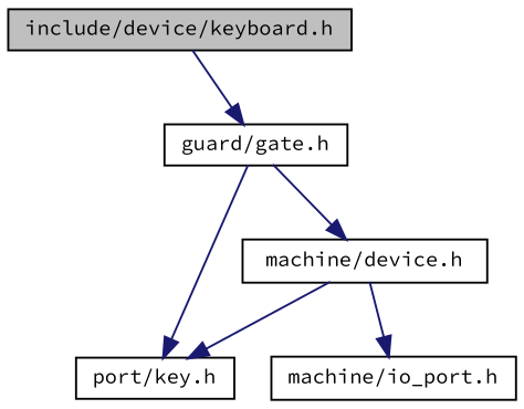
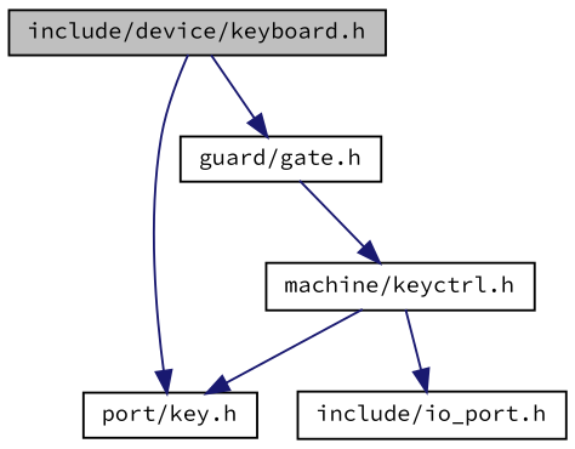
  digraph {
    fontname="Source Code Pro"
    node [color=black fontname="Source Code Pro" fontsize=10 shape=record]
    edge [color=midnightblue fontname="Source Code Pro" fontsize=10 labelfontname=FreeSans labelfontsize=10 style=solid]
    n1 [fillcolor=grey75 fontcolor=black height=0.2 label="include/device/keyboard.h" style=filled width=0.4]
    n2 [height=0.2 label="port/key.h" width=0.4]
    n3 [height=0.2 label="guard/gate.h" width=0.4]
-   n4 [height=0.2 label="machine/device.h" width=0.4]
-   n5 [height=0.2 label="machine/io_port.h" width=0.4]
-   n3 -> n2
+   n4 [height=0.2 label="machine/keyctrl.h" width=0.4]
+   n5 [height=0.2 label="include/io_port.h" width=0.4]
+   n1 -> n2
    n1 -> n3
    n3 -> n4
    n4 -> n2
    n4 -> n5
  }
